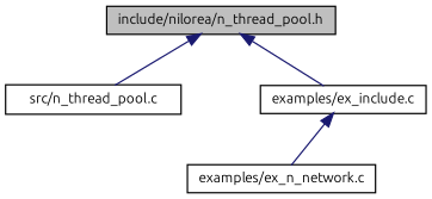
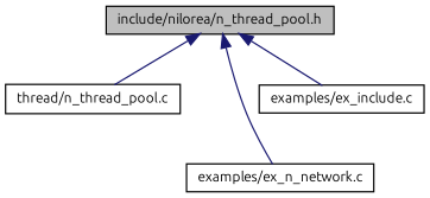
  digraph {
    fontname=Ubuntu
    node [color=black fillcolor=white fontname=Ubuntu fontsize=10 shape=record style=filled]
    edge [color=midnightblue dir=back fontname=Ubuntu fontsize=10 labelfontname=Helvetica labelfontsize=10 style=solid]
    n1 [fillcolor=grey75 fontcolor=black height=0.2 label="include/nilorea/n_thread_pool.h" width=0.4]
-   n2 [height=0.2 label="src/n_thread_pool.c" width=0.4]
+   n2 [height=0.2 label="thread/n_thread_pool.c" width=0.4]
    n3 [height=0.2 label="examples/ex_n_network.c" width=0.4]
    n4 [height=0.2 label="examples/ex_include.c" width=0.4]
    n1 -> n2
-   n4 -> n3
+   n1 -> n3
    n1 -> n4
  }
